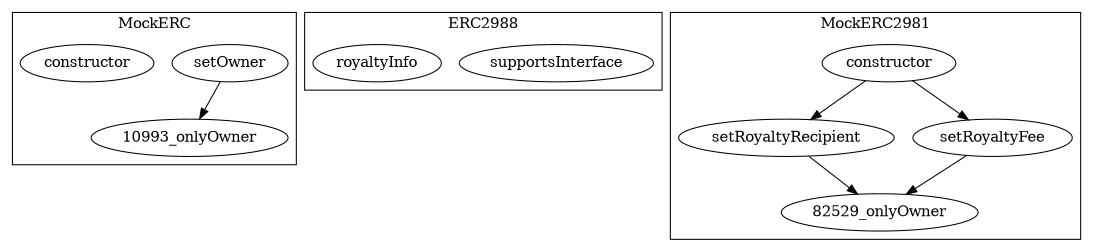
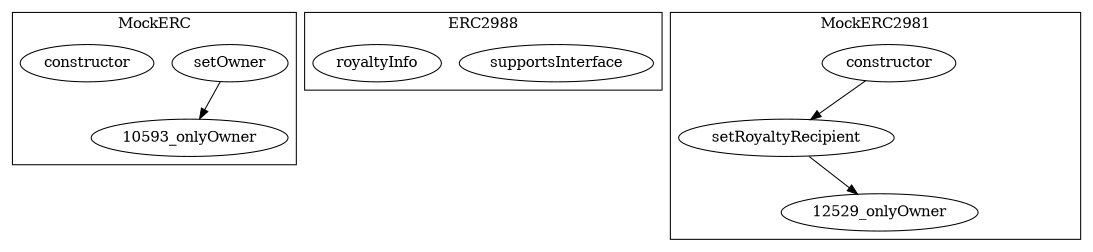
  strict digraph {
    n1 [label=setOwner]
-   "10593_onlyOwner" [label="10993_onlyOwner"]
+   "10593_onlyOwner"
    n3 [label=constructor]
    n4 [label=supportsInterface]
    n5 [label=royaltyInfo]
    n6 [label=setRoyaltyRecipient]
-   "12529_onlyOwner" [label="82529_onlyOwner"]
+   "12529_onlyOwner"
    n8 [label=constructor]
-   n9 [label=setRoyaltyFee]
    subgraph cluster_1 {
      label=MockERC
      n1
      "10593_onlyOwner"
      n3
    }
    subgraph cluster_2 {
      label=ERC2988
      n4
      n5
    }
    subgraph cluster_3 {
      label=MockERC2981
      n6
      "12529_onlyOwner"
      n8
-     n9
    }
    subgraph cluster_4 {
      label="[Solidity]"
    }
    n1 -> "10593_onlyOwner"
    n6 -> "12529_onlyOwner"
    n8 -> n6
-   n8 -> n9
-   n9 -> "12529_onlyOwner"
  }
